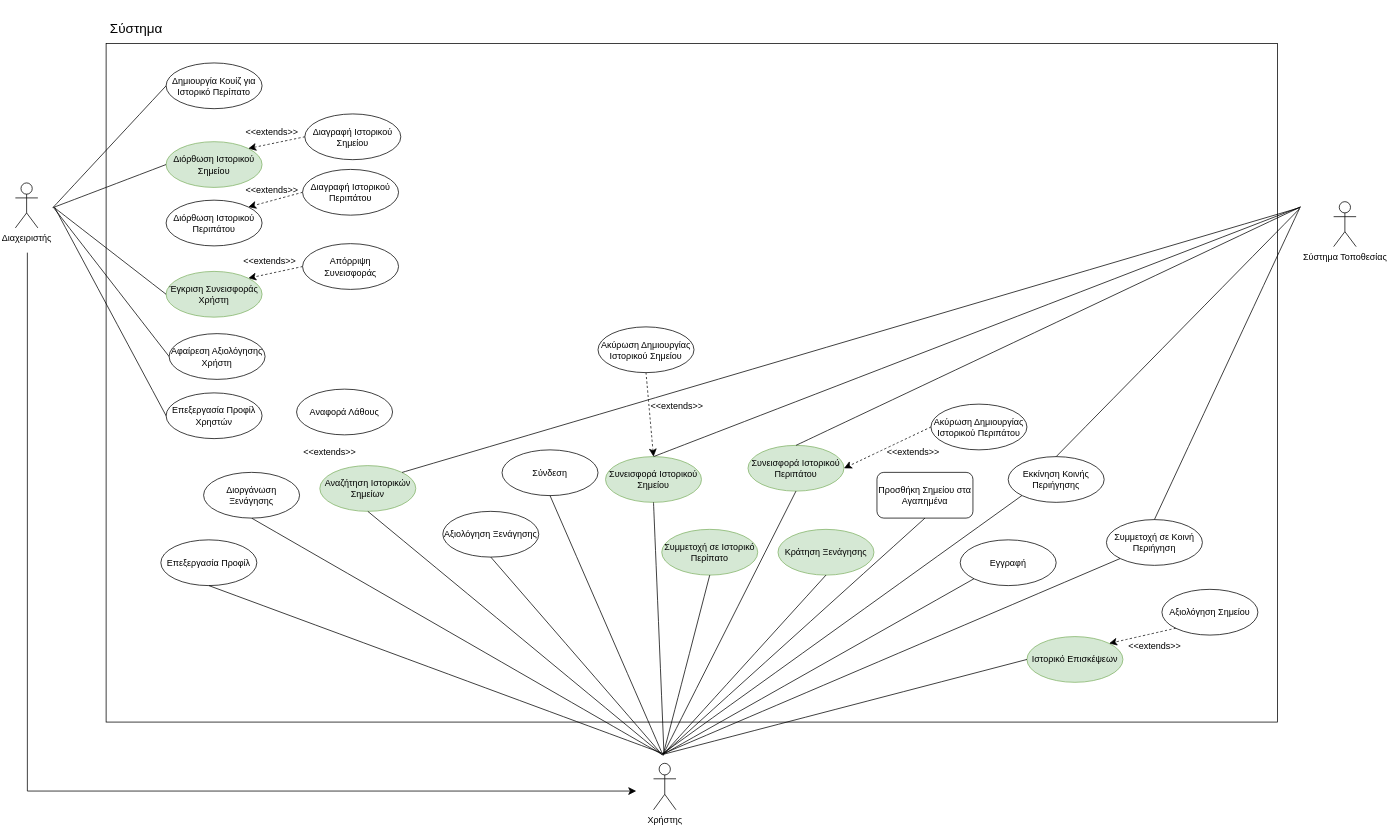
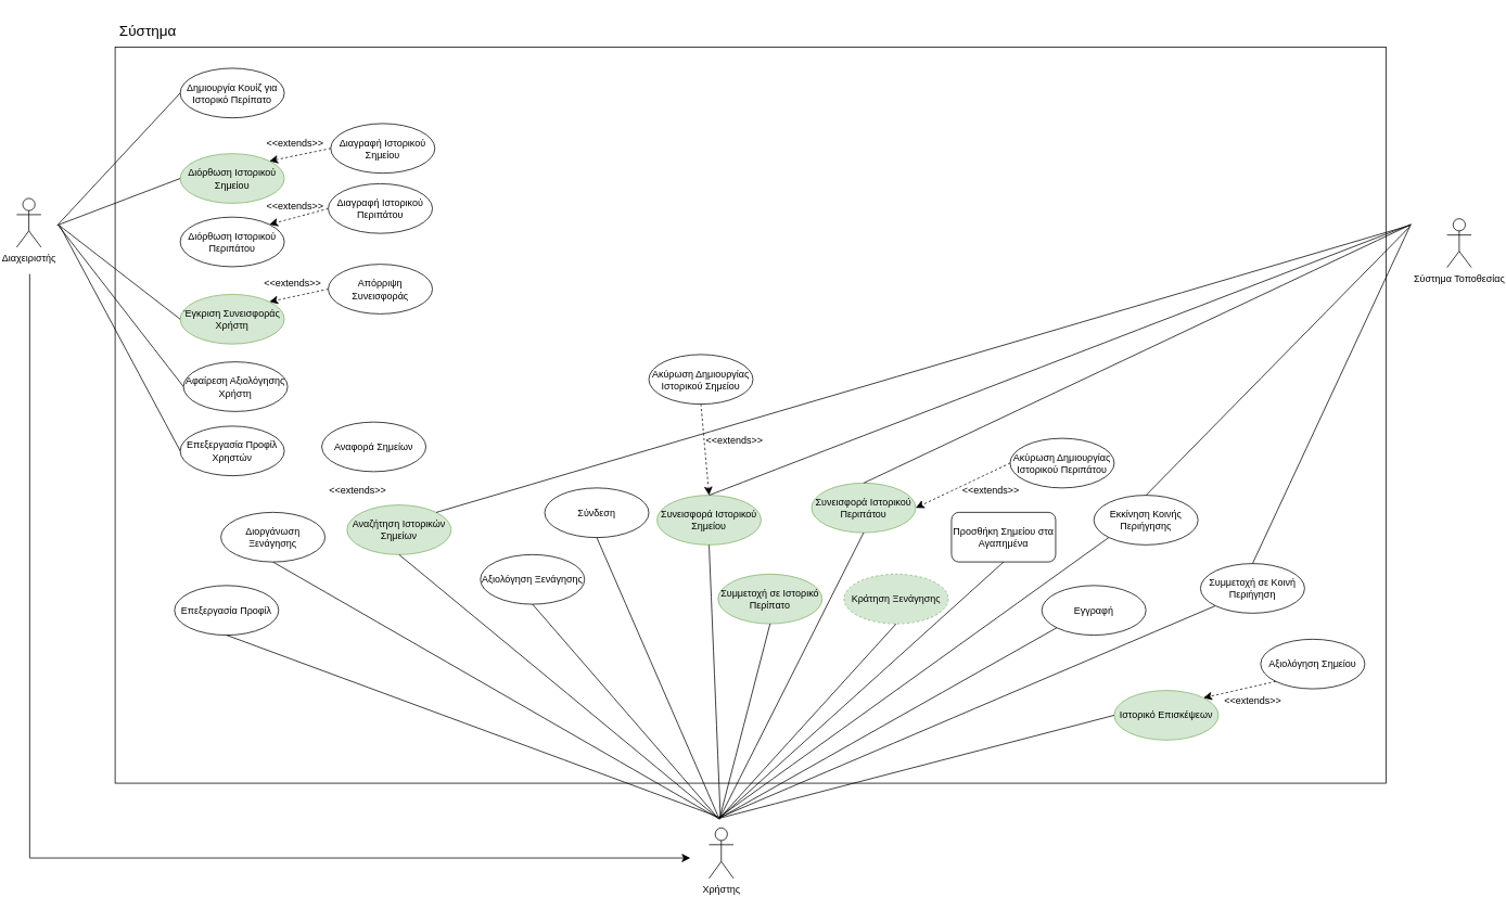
  <mxCell id="0" />
  <mxCell id="1" parent="0" />
  <mxCell id="2" value="" style="rounded=0;whiteSpace=wrap;html=1;fillColor=none;" vertex="1" parent="1"><mxGeometry x="141" y="57" width="1562" height="905" as="geometry" /></mxCell>
  <mxCell id="3" value="Δημιουργία Κουίζ για&lt;br&gt;Ιστορικό Περίπατο" style="ellipse;whiteSpace=wrap;html=1;" vertex="1" parent="1"><mxGeometry x="221" y="83" width="128" height="61" as="geometry" /></mxCell>
  <mxCell id="4" value="Διαχειριστής" style="shape=umlActor;verticalLabelPosition=bottom;verticalAlign=top;html=1;outlineConnect=0;" vertex="1" parent="1"><mxGeometry x="20" y="243" width="30" height="60" as="geometry" /></mxCell>
  <mxCell id="5" value="Χρήστης" style="shape=umlActor;verticalLabelPosition=bottom;verticalAlign=top;html=1;outlineConnect=0;" vertex="1" parent="1"><mxGeometry x="871" y="1017" width="30" height="62" as="geometry" /></mxCell>
  <mxCell id="6" value="Σύστημα Τοποθεσίας" style="shape=umlActor;verticalLabelPosition=bottom;verticalAlign=top;html=1;outlineConnect=0;" vertex="1" parent="1"><mxGeometry x="1778" y="268" width="30" height="60" as="geometry" /></mxCell>
  <mxCell id="7" value="Διόρθωση Ιστορικού Σημείου" style="ellipse;whiteSpace=wrap;html=1;fillColor=#d5e8d4;strokeColor=#82b366;" vertex="1" parent="1"><mxGeometry x="221" y="188" width="128" height="61" as="geometry" /></mxCell>
  <mxCell id="8" value="Διαγραφή Ιστορικού Σημείου" style="ellipse;whiteSpace=wrap;html=1;" vertex="1" parent="1"><mxGeometry x="406" y="151" width="128" height="61" as="geometry" /></mxCell>
  <mxCell id="9" style="edgeStyle=none;curved=1;rounded=0;orthogonalLoop=1;jettySize=auto;html=1;exitX=0;exitY=0.5;exitDx=0;exitDy=0;entryX=1;entryY=0;entryDx=0;entryDy=0;fontSize=12;startSize=8;endSize=8;dashed=1;" edge="1" parent="1" source="10" target="11"><mxGeometry relative="1" as="geometry" /></mxCell>
  <mxCell id="10" value="Απόρριψη Συνεισφοράς" style="ellipse;whiteSpace=wrap;html=1;" vertex="1" parent="1"><mxGeometry x="403" y="324" width="128" height="61" as="geometry" /></mxCell>
  <mxCell id="11" value="Έγκριση Συνεισφοράς Χρήστη" style="ellipse;whiteSpace=wrap;html=1;fillColor=#d5e8d4;strokeColor=#82b366;" vertex="1" parent="1"><mxGeometry x="221" y="361" width="128" height="61" as="geometry" /></mxCell>
  <mxCell id="12" value="Αφαίρεση Αξιολόγησης Χρήστη" style="ellipse;whiteSpace=wrap;html=1;" vertex="1" parent="1"><mxGeometry x="225" y="444" width="128" height="61" as="geometry" /></mxCell>
  <mxCell id="13" value="Επεξεργασία Προφίλ Χρηστών" style="ellipse;whiteSpace=wrap;html=1;" vertex="1" parent="1"><mxGeometry x="221" y="523" width="128" height="61" as="geometry" /></mxCell>
  <mxCell id="14" value="" style="endArrow=none;html=1;rounded=0;fontSize=12;startSize=8;endSize=8;curved=1;entryX=0;entryY=0.5;entryDx=0;entryDy=0;" edge="1" parent="1" target="3"><mxGeometry width="50" height="50" relative="1" as="geometry"><mxPoint x="70" y="276" as="sourcePoint" /><mxPoint x="197" y="215" as="targetPoint" /></mxGeometry></mxCell>
  <mxCell id="15" value="" style="endArrow=none;html=1;rounded=0;fontSize=12;startSize=8;endSize=8;curved=1;entryX=0;entryY=0.5;entryDx=0;entryDy=0;" edge="1" parent="1" target="7"><mxGeometry width="50" height="50" relative="1" as="geometry"><mxPoint x="70" y="276" as="sourcePoint" /><mxPoint x="197" y="215" as="targetPoint" /></mxGeometry></mxCell>
  <mxCell id="16" value="" style="endArrow=none;html=1;rounded=0;fontSize=12;startSize=8;endSize=8;curved=1;entryX=0;entryY=0.5;entryDx=0;entryDy=0;" edge="1" parent="1" target="12"><mxGeometry width="50" height="50" relative="1" as="geometry"><mxPoint x="71" y="276" as="sourcePoint" /><mxPoint x="82" y="415" as="targetPoint" /></mxGeometry></mxCell>
  <mxCell id="17" value="" style="endArrow=none;html=1;rounded=0;fontSize=12;startSize=8;endSize=8;curved=1;entryX=0.5;entryY=1;entryDx=0;entryDy=0;" edge="1" parent="1" target="23"><mxGeometry width="50" height="50" relative="1" as="geometry"><mxPoint x="882" y="1005" as="sourcePoint" /><mxPoint x="164" y="697" as="targetPoint" /></mxGeometry></mxCell>
  <mxCell id="18" value="" style="endArrow=none;html=1;rounded=0;fontSize=12;startSize=8;endSize=8;curved=1;entryX=0;entryY=0.5;entryDx=0;entryDy=0;" edge="1" parent="1" target="11"><mxGeometry width="50" height="50" relative="1" as="geometry"><mxPoint x="72" y="276" as="sourcePoint" /><mxPoint x="173" y="363" as="targetPoint" /></mxGeometry></mxCell>
  <mxCell id="19" value="" style="endArrow=none;html=1;rounded=0;fontSize=12;startSize=8;endSize=8;curved=1;entryX=0;entryY=0.5;entryDx=0;entryDy=0;" edge="1" parent="1" target="13"><mxGeometry width="50" height="50" relative="1" as="geometry"><mxPoint x="72" y="275" as="sourcePoint" /><mxPoint x="195" y="515" as="targetPoint" /></mxGeometry></mxCell>
  <mxCell id="20" style="edgeStyle=none;curved=1;rounded=0;orthogonalLoop=1;jettySize=auto;html=1;exitX=0;exitY=0.5;exitDx=0;exitDy=0;entryX=1;entryY=0;entryDx=0;entryDy=0;fontSize=12;startSize=8;endSize=8;dashed=1;" edge="1" parent="1" source="8" target="7"><mxGeometry relative="1" as="geometry"><mxPoint x="401" y="220" as="sourcePoint" /><mxPoint x="337" y="254" as="targetPoint" /></mxGeometry></mxCell>
  <mxCell id="21" value="&lt;font style=&quot;font-size: 12px;&quot;&gt;&amp;lt;&amp;lt;&lt;font style=&quot;font-size: 12px;&quot;&gt;extends&amp;gt;&amp;gt;&lt;/font&gt;&lt;/font&gt;" style="text;html=1;align=center;verticalAlign=middle;resizable=0;points=[];autosize=1;strokeColor=none;fillColor=none;fontSize=16;" vertex="1" parent="1"><mxGeometry x="315" y="330" width="88" height="31" as="geometry" /></mxCell>
  <mxCell id="22" value="&lt;font style=&quot;font-size: 12px;&quot;&gt;&amp;lt;&amp;lt;&lt;font style=&quot;font-size: 12px;&quot;&gt;extends&amp;gt;&amp;gt;&lt;/font&gt;&lt;/font&gt;" style="text;html=1;align=center;verticalAlign=middle;resizable=0;points=[];autosize=1;strokeColor=none;fillColor=none;fontSize=16;" vertex="1" parent="1"><mxGeometry x="318" y="157" width="88" height="31" as="geometry" /></mxCell>
  <mxCell id="23" value="Διοργάνωση Ξενάγησης" style="ellipse;whiteSpace=wrap;html=1;" vertex="1" parent="1"><mxGeometry x="271" y="629" width="128" height="61" as="geometry" /></mxCell>
  <mxCell id="24" value="Επεξεργασία Προφίλ" style="ellipse;whiteSpace=wrap;html=1;" vertex="1" parent="1"><mxGeometry x="214" y="719" width="128" height="61" as="geometry" /></mxCell>
  <mxCell id="25" value="Αναζήτηση Ιστορικών Σημείων" style="ellipse;whiteSpace=wrap;html=1;fillColor=#d5e8d4;strokeColor=#82b366;" vertex="1" parent="1"><mxGeometry x="426" y="620" width="128" height="61" as="geometry" /></mxCell>
  <mxCell id="26" value="Αξιολόγηση Σημείου" style="ellipse;whiteSpace=wrap;html=1;" vertex="1" parent="1"><mxGeometry x="1549" y="785" width="128" height="61" as="geometry" /></mxCell>
  <mxCell id="27" value="Σύνδεση" style="ellipse;whiteSpace=wrap;html=1;" vertex="1" parent="1"><mxGeometry x="669" y="599" width="128" height="61" as="geometry" /></mxCell>
  <mxCell id="28" value="Αξιολόγηση Ξενάγησης" style="ellipse;whiteSpace=wrap;html=1;" vertex="1" parent="1"><mxGeometry x="590" y="681" width="128" height="61" as="geometry" /></mxCell>
  <mxCell id="29" value="Συνεισφορά Ιστορικού Σημείου" style="ellipse;whiteSpace=wrap;html=1;fillColor=#d5e8d4;strokeColor=#82b366;" vertex="1" parent="1"><mxGeometry x="807" y="608" width="128" height="61" as="geometry" /></mxCell>
  <mxCell id="30" value="Συμμετοχή σε Ιστορικό Περίπατο" style="ellipse;whiteSpace=wrap;html=1;fillColor=#d5e8d4;strokeColor=#82b366;" vertex="1" parent="1"><mxGeometry x="882" y="705" width="128" height="61" as="geometry" /></mxCell>
  <mxCell id="31" value="Συνεισφορά Ιστορικού Περιπάτου" style="ellipse;whiteSpace=wrap;html=1;fillColor=#d5e8d4;strokeColor=#82b366;" vertex="1" parent="1"><mxGeometry x="997" y="593" width="128" height="61" as="geometry" /></mxCell>
- <mxCell id="32" value="Κράτηση Ξενάγησης" style="ellipse;whiteSpace=wrap;html=1;fillColor=#d5e8d4;strokeColor=#82b366;" vertex="1" parent="1"><mxGeometry x="1037" y="705" width="128" height="61" as="geometry" /></mxCell>
+ <mxCell id="32" value="Κράτηση Ξενάγησης" style="ellipse;whiteSpace=wrap;html=1;fillColor=#d5e8d4;strokeColor=#82b366;dashed=1;" vertex="1" parent="1"><mxGeometry x="1037" y="705" width="128" height="61" as="geometry" /></mxCell>
  <mxCell id="33" value="Εγγραφή" style="ellipse;whiteSpace=wrap;html=1;" vertex="1" parent="1"><mxGeometry x="1280" y="719" width="128" height="61" as="geometry" /></mxCell>
  <mxCell id="34" style="edgeStyle=none;curved=1;rounded=0;orthogonalLoop=1;jettySize=auto;html=1;exitX=0;exitY=0.5;exitDx=0;exitDy=0;entryX=1;entryY=0.5;entryDx=0;entryDy=0;fontSize=12;startSize=8;endSize=8;dashed=1;" edge="1" parent="1" source="35" target="31"><mxGeometry relative="1" as="geometry" /></mxCell>
  <mxCell id="35" value="Ακύρωση Δημιουργίας Ιστορικού Περιπάτου" style="ellipse;whiteSpace=wrap;html=1;" vertex="1" parent="1"><mxGeometry x="1241" y="538" width="128" height="61" as="geometry" /></mxCell>
  <mxCell id="36" style="edgeStyle=none;curved=1;rounded=0;orthogonalLoop=1;jettySize=auto;html=1;exitX=0.5;exitY=1;exitDx=0;exitDy=0;entryX=0.5;entryY=0;entryDx=0;entryDy=0;fontSize=12;startSize=8;endSize=8;dashed=1;" edge="1" parent="1" source="37" target="29"><mxGeometry relative="1" as="geometry" /></mxCell>
  <mxCell id="37" value="Ακύρωση Δημιουργίας Ιστορικού Σημείου" style="ellipse;whiteSpace=wrap;html=1;" vertex="1" parent="1"><mxGeometry x="797" y="435" width="128" height="61" as="geometry" /></mxCell>
  <mxCell id="38" value="Προσθήκη Σημείου στα Αγαπημένα" style="whiteSpace=wrap;html=1;rounded=1;" vertex="1" parent="1"><mxGeometry x="1169" y="629" width="128" height="61" as="geometry" /></mxCell>
  <mxCell id="39" value="Εκκίνηση Κοινής Περιήγησης" style="ellipse;whiteSpace=wrap;html=1;" vertex="1" parent="1"><mxGeometry x="1344" y="608" width="128" height="61" as="geometry" /></mxCell>
  <mxCell id="40" value="Συμμετοχή σε Κοινή Περιήγηση" style="ellipse;whiteSpace=wrap;html=1;" vertex="1" parent="1"><mxGeometry x="1475" y="692" width="128" height="61" as="geometry" /></mxCell>
  <mxCell id="41" value="Ιστορικό Επισκέψεων" style="ellipse;whiteSpace=wrap;html=1;fillColor=#d5e8d4;strokeColor=#82b366;" vertex="1" parent="1"><mxGeometry x="1369" y="848" width="128" height="61" as="geometry" /></mxCell>
  <mxCell id="42" value="" style="endArrow=none;html=1;rounded=0;fontSize=12;startSize=8;endSize=8;curved=1;entryX=0.5;entryY=1;entryDx=0;entryDy=0;" edge="1" parent="1" target="25"><mxGeometry width="50" height="50" relative="1" as="geometry"><mxPoint x="882" y="1005" as="sourcePoint" /><mxPoint x="755" y="864" as="targetPoint" /></mxGeometry></mxCell>
  <mxCell id="43" value="" style="endArrow=none;html=1;rounded=0;fontSize=12;startSize=8;endSize=8;curved=1;entryX=0.5;entryY=1;entryDx=0;entryDy=0;" edge="1" parent="1" target="28"><mxGeometry width="50" height="50" relative="1" as="geometry"><mxPoint x="882" y="1005" as="sourcePoint" /><mxPoint x="755" y="866" as="targetPoint" /></mxGeometry></mxCell>
  <mxCell id="44" value="" style="endArrow=none;html=1;rounded=0;fontSize=12;startSize=8;endSize=8;curved=1;entryX=0.5;entryY=1;entryDx=0;entryDy=0;" edge="1" parent="1" target="27"><mxGeometry width="50" height="50" relative="1" as="geometry"><mxPoint x="884" y="1007" as="sourcePoint" /><mxPoint x="1183.373" y="818.998" as="targetPoint" /></mxGeometry></mxCell>
  <mxCell id="45" value="" style="endArrow=none;html=1;rounded=0;fontSize=12;startSize=8;endSize=8;curved=1;entryX=0.5;entryY=1;entryDx=0;entryDy=0;" edge="1" parent="1" target="30"><mxGeometry width="50" height="50" relative="1" as="geometry"><mxPoint x="884" y="1005" as="sourcePoint" /><mxPoint x="757" y="866" as="targetPoint" /></mxGeometry></mxCell>
  <mxCell id="46" value="" style="endArrow=none;html=1;rounded=0;fontSize=12;startSize=8;endSize=8;curved=1;entryX=0.5;entryY=1;entryDx=0;entryDy=0;" edge="1" parent="1" target="24"><mxGeometry width="50" height="50" relative="1" as="geometry"><mxPoint x="884" y="1004" as="sourcePoint" /><mxPoint x="755" y="864" as="targetPoint" /></mxGeometry></mxCell>
  <mxCell id="47" value="" style="endArrow=none;html=1;rounded=0;fontSize=12;startSize=8;endSize=8;curved=1;entryX=0.5;entryY=1;entryDx=0;entryDy=0;" edge="1" parent="1" target="32"><mxGeometry width="50" height="50" relative="1" as="geometry"><mxPoint x="884" y="1005" as="sourcePoint" /><mxPoint x="1065" y="872" as="targetPoint" /></mxGeometry></mxCell>
  <mxCell id="48" value="" style="endArrow=none;html=1;rounded=0;fontSize=12;startSize=8;endSize=8;curved=1;entryX=0;entryY=1;entryDx=0;entryDy=0;" edge="1" parent="1" target="33"><mxGeometry width="50" height="50" relative="1" as="geometry"><mxPoint x="884" y="1005" as="sourcePoint" /><mxPoint x="1265" y="826" as="targetPoint" /></mxGeometry></mxCell>
  <mxCell id="49" value="" style="endArrow=none;html=1;rounded=0;fontSize=12;startSize=8;endSize=8;curved=1;entryX=0;entryY=1;entryDx=0;entryDy=0;" edge="1" parent="1" target="40"><mxGeometry width="50" height="50" relative="1" as="geometry"><mxPoint x="882" y="1005" as="sourcePoint" /><mxPoint x="1562" y="728" as="targetPoint" /></mxGeometry></mxCell>
  <mxCell id="50" value="" style="endArrow=none;html=1;rounded=0;fontSize=12;startSize=8;endSize=8;curved=1;entryX=0.5;entryY=1;entryDx=0;entryDy=0;" edge="1" parent="1" target="38"><mxGeometry width="50" height="50" relative="1" as="geometry"><mxPoint x="884" y="1005" as="sourcePoint" /><mxPoint x="1209" y="914" as="targetPoint" /></mxGeometry></mxCell>
  <mxCell id="51" value="" style="endArrow=none;html=1;rounded=0;fontSize=12;startSize=8;endSize=8;curved=1;entryX=0.5;entryY=1;entryDx=0;entryDy=0;" edge="1" parent="1" target="31"><mxGeometry width="50" height="50" relative="1" as="geometry"><mxPoint x="884" y="1005" as="sourcePoint" /><mxPoint x="1055" y="663" as="targetPoint" /></mxGeometry></mxCell>
  <mxCell id="52" value="" style="endArrow=none;html=1;rounded=0;fontSize=12;startSize=8;endSize=8;curved=1;entryX=0;entryY=0.5;entryDx=0;entryDy=0;" edge="1" parent="1" target="41"><mxGeometry width="50" height="50" relative="1" as="geometry"><mxPoint x="884" y="1005" as="sourcePoint" /><mxPoint x="1458" y="891" as="targetPoint" /></mxGeometry></mxCell>
  <mxCell id="53" value="" style="endArrow=none;html=1;rounded=0;fontSize=12;startSize=8;endSize=8;curved=1;exitX=0.5;exitY=1;exitDx=0;exitDy=0;" edge="1" parent="1" source="29"><mxGeometry width="50" height="50" relative="1" as="geometry"><mxPoint x="944" y="697" as="sourcePoint" /><mxPoint x="885" y="1005" as="targetPoint" /></mxGeometry></mxCell>
  <mxCell id="54" value="" style="endArrow=none;html=1;rounded=0;fontSize=12;startSize=8;endSize=8;curved=1;entryX=0;entryY=1;entryDx=0;entryDy=0;" edge="1" parent="1" target="39"><mxGeometry width="50" height="50" relative="1" as="geometry"><mxPoint x="882" y="1005" as="sourcePoint" /><mxPoint x="1275" y="1018" as="targetPoint" /></mxGeometry></mxCell>
  <mxCell id="55" value="" style="endArrow=none;html=1;rounded=0;fontSize=12;startSize=8;endSize=8;curved=1;exitX=1;exitY=0;exitDx=0;exitDy=0;" edge="1" parent="1" source="25"><mxGeometry width="50" height="50" relative="1" as="geometry"><mxPoint x="613" y="422" as="sourcePoint" /><mxPoint x="1733" y="276" as="targetPoint" /></mxGeometry></mxCell>
  <mxCell id="56" value="" style="endArrow=none;html=1;rounded=0;fontSize=12;startSize=8;endSize=8;curved=1;exitX=0.5;exitY=0;exitDx=0;exitDy=0;" edge="1" parent="1" source="31"><mxGeometry width="50" height="50" relative="1" as="geometry"><mxPoint x="967" y="256" as="sourcePoint" /><mxPoint x="1734" y="275" as="targetPoint" /></mxGeometry></mxCell>
  <mxCell id="57" value="" style="endArrow=none;html=1;rounded=0;fontSize=12;startSize=8;endSize=8;curved=1;exitX=0.5;exitY=0;exitDx=0;exitDy=0;" edge="1" parent="1" source="29"><mxGeometry width="50" height="50" relative="1" as="geometry"><mxPoint x="1207" y="318" as="sourcePoint" /><mxPoint x="1734" y="275" as="targetPoint" /></mxGeometry></mxCell>
  <mxCell id="58" value="" style="endArrow=none;html=1;rounded=0;fontSize=12;startSize=8;endSize=8;curved=1;entryX=0.5;entryY=0;entryDx=0;entryDy=0;" edge="1" parent="1" target="40"><mxGeometry width="50" height="50" relative="1" as="geometry"><mxPoint x="1733" y="276" as="sourcePoint" /><mxPoint x="871" y="178" as="targetPoint" /></mxGeometry></mxCell>
  <mxCell id="59" value="" style="endArrow=none;html=1;rounded=0;fontSize=12;startSize=8;endSize=8;curved=1;entryX=0.5;entryY=0;entryDx=0;entryDy=0;" edge="1" parent="1" target="39"><mxGeometry width="50" height="50" relative="1" as="geometry"><mxPoint x="1732" y="278" as="sourcePoint" /><mxPoint x="1775" y="553" as="targetPoint" /></mxGeometry></mxCell>
  <mxCell id="60" value="&lt;font style=&quot;font-size: 12px;&quot;&gt;&amp;lt;&amp;lt;&lt;font style=&quot;font-size: 12px;&quot;&gt;extends&amp;gt;&amp;gt;&lt;/font&gt;&lt;/font&gt;" style="text;html=1;align=center;verticalAlign=middle;resizable=0;points=[];autosize=1;strokeColor=none;fillColor=none;fontSize=16;" vertex="1" parent="1"><mxGeometry x="858" y="523" width="88" height="31" as="geometry" /></mxCell>
  <mxCell id="61" value="&lt;font style=&quot;font-size: 12px;&quot;&gt;&amp;lt;&amp;lt;&lt;font style=&quot;font-size: 12px;&quot;&gt;extends&amp;gt;&amp;gt;&lt;/font&gt;&lt;/font&gt;" style="text;html=1;align=center;verticalAlign=middle;resizable=0;points=[];autosize=1;strokeColor=none;fillColor=none;fontSize=16;" vertex="1" parent="1"><mxGeometry x="1173" y="585" width="88" height="31" as="geometry" /></mxCell>
  <mxCell id="62" value="&lt;font style=&quot;font-size: 18px;&quot;&gt;Σύστημα&lt;/font&gt;" style="text;html=1;align=center;verticalAlign=middle;resizable=0;points=[];autosize=1;strokeColor=none;fillColor=none;fontSize=16;" vertex="1" parent="1"><mxGeometry x="137" y="20" width="88" height="34" as="geometry" /></mxCell>
  <mxCell id="63" value="" style="edgeStyle=segmentEdgeStyle;endArrow=classic;html=1;curved=0;rounded=0;endSize=8;startSize=8;fontSize=12;" edge="1" parent="1"><mxGeometry width="50" height="50" relative="1" as="geometry"><mxPoint x="36" y="336" as="sourcePoint" /><mxPoint x="848" y="1054" as="targetPoint" /><Array as="points"><mxPoint x="36" y="1054" /></Array></mxGeometry></mxCell>
- <mxCell id="64" value="Αναφορά Λάθους" style="ellipse;whiteSpace=wrap;html=1;" vertex="1" parent="1"><mxGeometry x="395" y="518" width="128" height="61" as="geometry" /></mxCell>
+ <mxCell id="64" value="Αναφορά Σημείων" style="ellipse;whiteSpace=wrap;html=1;" vertex="1" parent="1"><mxGeometry x="395" y="518" width="128" height="61" as="geometry" /></mxCell>
  <mxCell id="65" value="&lt;font style=&quot;font-size: 12px;&quot;&gt;&amp;lt;&amp;lt;extends&lt;font style=&quot;font-size: 12px;&quot;&gt;&amp;gt;&amp;gt;&lt;/font&gt;&lt;/font&gt;" style="text;html=1;align=center;verticalAlign=middle;resizable=0;points=[];autosize=1;strokeColor=none;fillColor=none;fontSize=16;" vertex="1" parent="1"><mxGeometry x="395" y="584" width="88" height="31" as="geometry" /></mxCell>
  <mxCell id="66" style="edgeStyle=none;curved=1;rounded=0;orthogonalLoop=1;jettySize=auto;html=1;exitX=0;exitY=1;exitDx=0;exitDy=0;entryX=1;entryY=0;entryDx=0;entryDy=0;fontSize=12;startSize=8;endSize=8;dashed=1;" edge="1" parent="1" source="26" target="41"><mxGeometry relative="1" as="geometry"><mxPoint x="861" y="479" as="sourcePoint" /><mxPoint x="881" y="618" as="targetPoint" /></mxGeometry></mxCell>
  <mxCell id="67" value="&lt;font style=&quot;font-size: 12px;&quot;&gt;&amp;lt;&amp;lt;&lt;font style=&quot;font-size: 12px;&quot;&gt;extends&amp;gt;&amp;gt;&lt;/font&gt;&lt;/font&gt;" style="text;html=1;align=center;verticalAlign=middle;resizable=0;points=[];autosize=1;strokeColor=none;fillColor=none;fontSize=16;" vertex="1" parent="1"><mxGeometry x="1495" y="843" width="88" height="31" as="geometry" /></mxCell>
  <mxCell id="68" value="Διόρθωση Ιστορικού Περιπάτου" style="ellipse;whiteSpace=wrap;html=1;" vertex="1" parent="1"><mxGeometry x="221" y="266" width="128" height="61" as="geometry" /></mxCell>
  <mxCell id="69" style="edgeStyle=none;curved=1;rounded=0;orthogonalLoop=1;jettySize=auto;html=1;exitX=0;exitY=0.5;exitDx=0;exitDy=0;fontSize=12;startSize=8;endSize=8;entryX=1;entryY=0;entryDx=0;entryDy=0;dashed=1;" edge="1" parent="1" source="70" target="68"><mxGeometry relative="1" as="geometry" /></mxCell>
  <mxCell id="70" value="Διαγραφή Ιστορικού Περιπάτου" style="ellipse;whiteSpace=wrap;html=1;" vertex="1" parent="1"><mxGeometry x="403" y="225" width="128" height="61" as="geometry" /></mxCell>
  <mxCell id="71" value="&lt;font style=&quot;font-size: 12px;&quot;&gt;&amp;lt;&amp;lt;&lt;font style=&quot;font-size: 12px;&quot;&gt;extends&amp;gt;&amp;gt;&lt;/font&gt;&lt;/font&gt;" style="text;html=1;align=center;verticalAlign=middle;resizable=0;points=[];autosize=1;strokeColor=none;fillColor=none;fontSize=16;" vertex="1" parent="1"><mxGeometry x="318" y="235" width="88" height="31" as="geometry" /></mxCell>
